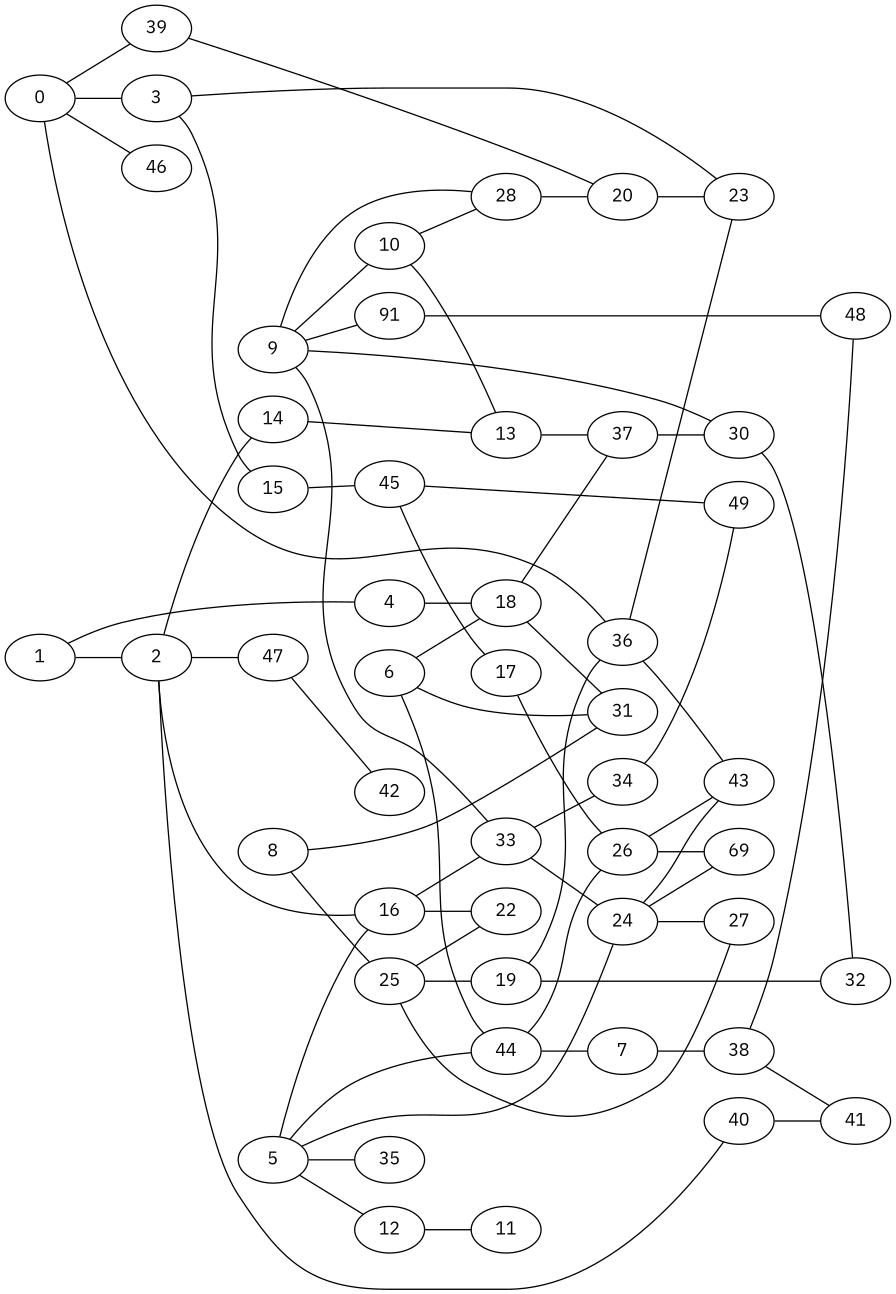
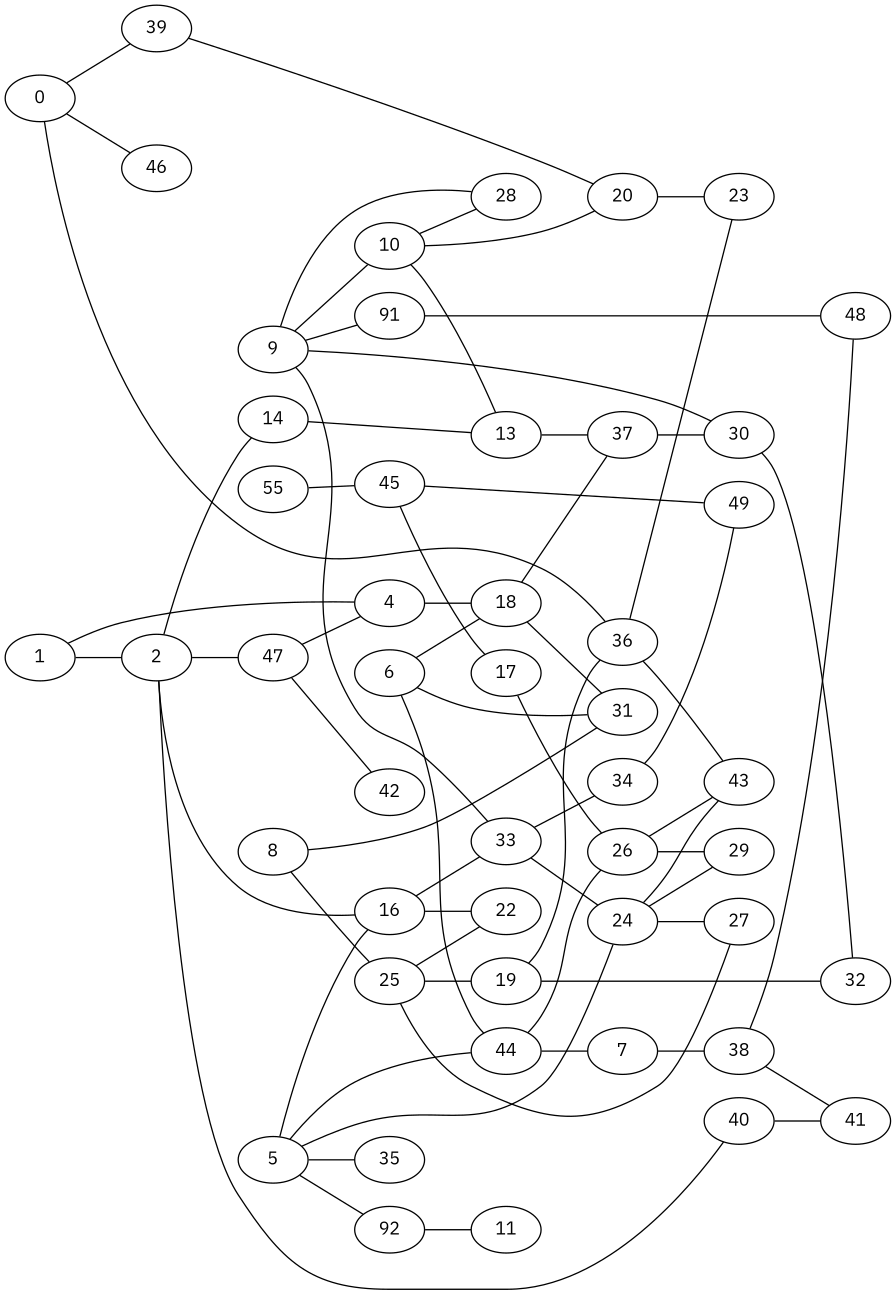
  strict graph {
    fontname="IBM Plex Sans"
    rankdir=LR
    node [fontname="IBM Plex Sans"]
    edge [fontname="IBM Plex Sans" weight=10]
    0
    46
    39
-   3
    36
    20
-   15
+   15 [label=55]
    23
    43
    1
    2
    4
    40
    47
    14
    16
    18
    41
    42
    13
    22
    33
    37
    45
    44
    7
    26
    49
    17
    31
    5
-   12
+   12 [label=92]
    35
    24
    11
    27
-   29 [label=69]
+   29
    34
    6
    30
    38
    48
    8
    25
    19
    32
    9
    n48 [label=91]
    10
    28
    0 -- 46 [weight=1]
    0 -- 39 [weight=4]
-   0 -- 3
    0 -- 36 [weight=2]
    39 -- 20 [weight=3]
-   3 -- 15 [weight=5]
-   3 -- 23
    36 -- 23 [weight=4]
    36 -- 43 [weight=5]
    20 -- 23 [weight=9]
    15 -- 45 [weight=1]
    1 -- 2 [weight=4]
    1 -- 4 [weight=3]
    2 -- 40 [weight=2]
    2 -- 47
    2 -- 14
    2 -- 16 [weight=5]
    4 -- 18 [weight=5]
    40 -- 41
+   47 -- 4
    47 -- 42 [weight=8]
    14 -- 13 [weight=3]
    16 -- 22
    16 -- 33 [weight=7]
    18 -- 37 [weight=4]
    18 -- 31 [weight=4]
    13 -- 37 [weight=8]
    33 -- 24
    33 -- 34 [weight=4]
    37 -- 30 [weight=9]
    45 -- 49 [weight=6]
    45 -- 17 [weight=1]
    44 -- 7 [weight=2]
    44 -- 26 [weight=9]
    7 -- 38
    26 -- 43 [weight=9]
    26 -- 29 [weight=4]
    17 -- 26 [weight=5]
    5 -- 16 [weight=3]
    5 -- 44 [weight=6]
    5 -- 12 [weight=9]
    5 -- 35 [weight=7]
    5 -- 24 [weight=3]
    12 -- 11 [weight=7]
    24 -- 43 [weight=9]
    24 -- 27 [weight=8]
    24 -- 29 [weight=4]
    34 -- 49 [weight=1]
    6 -- 18 [weight=7]
    6 -- 44 [weight=8]
    6 -- 31 [weight=3]
    30 -- 32 [weight=5]
    38 -- 41 [weight=5]
    38 -- 48 [weight=1]
    8 -- 31 [weight=9]
    8 -- 25 [weight=5]
    25 -- 22 [weight=2]
    25 -- 27 [weight=5]
    25 -- 19 [weight=7]
    19 -- 36 [weight=6]
    19 -- 32 [weight=9]
    9 -- 33
    9 -- 30 [weight=7]
    9 -- n48 [weight=9]
    9 -- 10 [weight=1]
    9 -- 28 [weight=2]
    n48 -- 48 [weight=3]
-   28 -- 20 [weight=5]
+   10 -- 20 [weight=5]
    10 -- 13 [weight=2]
    10 -- 28
  }
